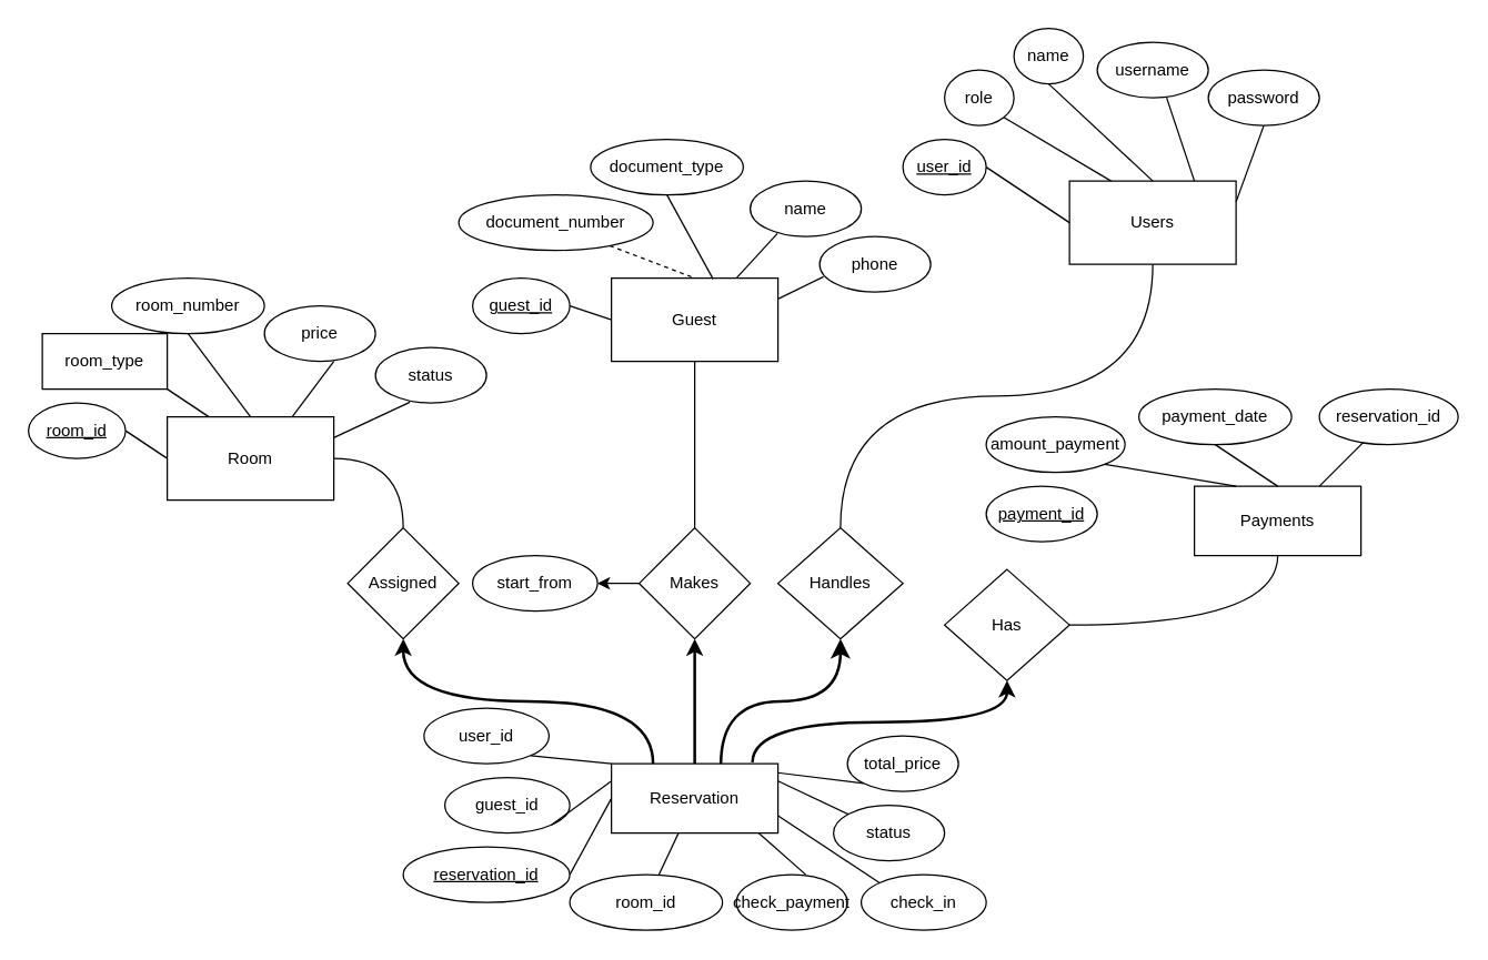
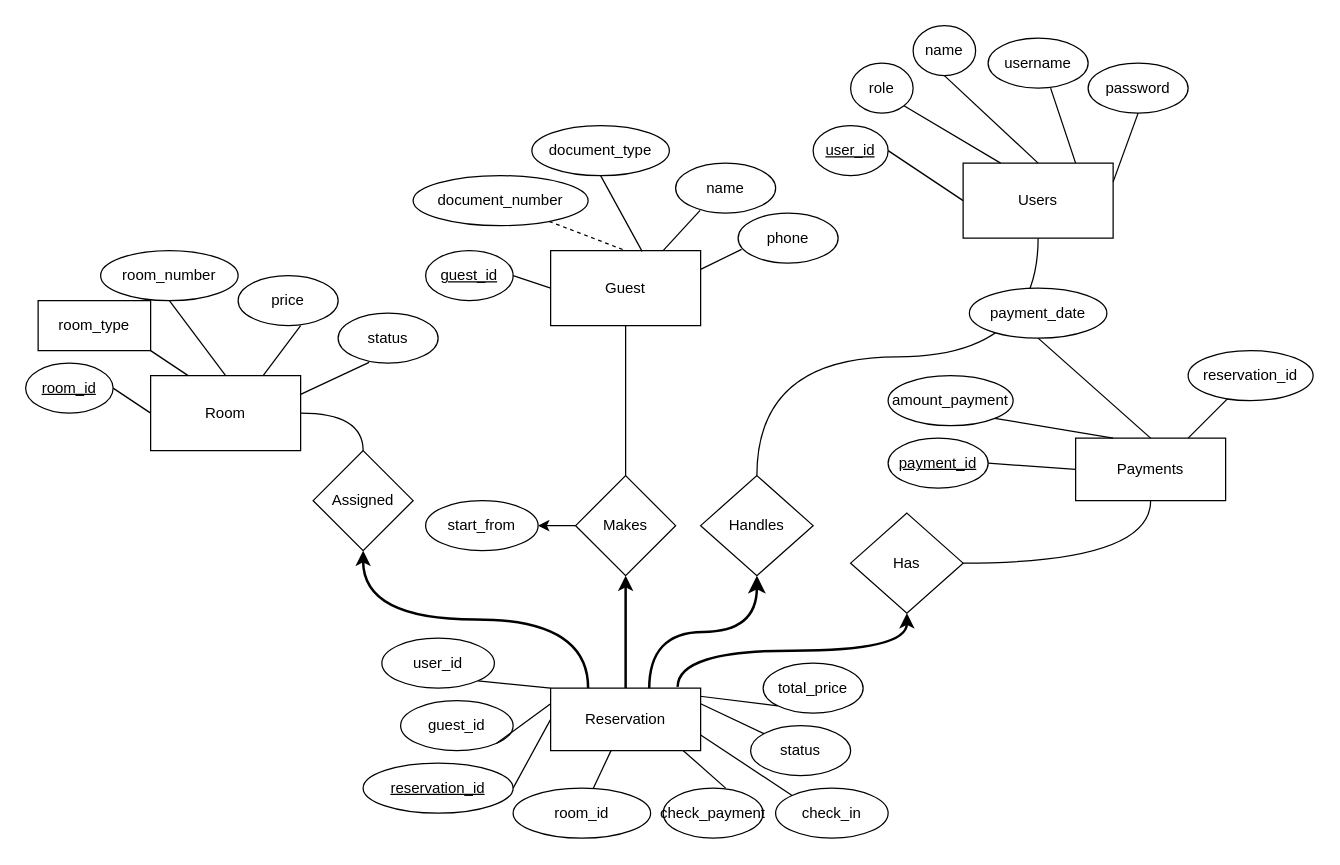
  <mxCell id="0" />
  <mxCell id="1" parent="0" />
  <mxCell id="2" style="edgeStyle=orthogonalEdgeStyle;rounded=0;orthogonalLoop=1;jettySize=auto;html=1;exitX=0.5;exitY=1;exitDx=0;exitDy=0;entryX=0.5;entryY=0;entryDx=0;entryDy=0;curved=1;endArrow=none;startFill=0;" parent="1" source="3" target="69" edge="1"><mxGeometry relative="1" as="geometry" /></mxCell>
  <mxCell id="3" value="Users" style="rounded=0;whiteSpace=wrap;html=1;" parent="1" vertex="1"><mxGeometry x="770" y="130" width="120" height="60" as="geometry" /></mxCell>
  <mxCell id="4" value="user_id" style="ellipse;whiteSpace=wrap;html=1;fontStyle=4" parent="1" vertex="1"><mxGeometry x="650" y="100" width="60" height="40" as="geometry" /></mxCell>
  <mxCell id="5" value="name" style="ellipse;whiteSpace=wrap;html=1;fontStyle=0" parent="1" vertex="1"><mxGeometry x="730" y="20" width="50" height="40" as="geometry" /></mxCell>
  <mxCell id="6" value="username" style="ellipse;whiteSpace=wrap;html=1;fontStyle=0" parent="1" vertex="1"><mxGeometry x="790" y="30" width="80" height="40" as="geometry" /></mxCell>
  <mxCell id="7" value="password" style="ellipse;whiteSpace=wrap;html=1;fontStyle=0" parent="1" vertex="1"><mxGeometry x="870" y="50" width="80" height="40" as="geometry" /></mxCell>
  <mxCell id="8" value="role" style="ellipse;whiteSpace=wrap;html=1;fontStyle=0" parent="1" vertex="1"><mxGeometry x="680" y="50" width="50" height="40" as="geometry" /></mxCell>
  <mxCell id="9" value="" style="endArrow=none;html=1;rounded=0;exitX=1;exitY=0.25;exitDx=0;exitDy=0;" parent="1" source="3" edge="1"><mxGeometry width="50" height="50" relative="1" as="geometry"><mxPoint x="860" y="140" as="sourcePoint" /><mxPoint x="910" y="90" as="targetPoint" /></mxGeometry></mxCell>
  <mxCell id="10" value="" style="endArrow=none;html=1;rounded=0;exitX=0.75;exitY=0;exitDx=0;exitDy=0;" parent="1" source="3" edge="1"><mxGeometry width="50" height="50" relative="1" as="geometry"><mxPoint x="790" y="95" as="sourcePoint" /><mxPoint x="840" y="70" as="targetPoint" /></mxGeometry></mxCell>
  <mxCell id="11" value="" style="endArrow=none;html=1;rounded=0;exitX=0.5;exitY=1;exitDx=0;exitDy=0;entryX=0.5;entryY=0;entryDx=0;entryDy=0;" parent="1" source="5" target="3" edge="1"><mxGeometry width="50" height="50" relative="1" as="geometry"><mxPoint x="840" y="110" as="sourcePoint" /><mxPoint x="850" y="80" as="targetPoint" /></mxGeometry></mxCell>
  <mxCell id="12" value="" style="endArrow=none;html=1;rounded=0;exitX=1;exitY=1;exitDx=0;exitDy=0;entryX=0.25;entryY=0;entryDx=0;entryDy=0;" parent="1" source="8" target="3" edge="1"><mxGeometry width="50" height="50" relative="1" as="geometry"><mxPoint x="765" y="70" as="sourcePoint" /><mxPoint x="810" y="110" as="targetPoint" /></mxGeometry></mxCell>
  <mxCell id="13" value="" style="endArrow=none;html=1;rounded=0;exitX=1;exitY=0.5;exitDx=0;exitDy=0;entryX=0;entryY=0.5;entryDx=0;entryDy=0;" parent="1" source="4" target="3" edge="1"><mxGeometry width="50" height="50" relative="1" as="geometry"><mxPoint x="733" y="94" as="sourcePoint" /><mxPoint x="780" y="110" as="targetPoint" /></mxGeometry></mxCell>
  <mxCell id="14" style="edgeStyle=orthogonalEdgeStyle;rounded=0;orthogonalLoop=1;jettySize=auto;html=1;exitX=1;exitY=0.5;exitDx=0;exitDy=0;entryX=0.5;entryY=0;entryDx=0;entryDy=0;curved=1;endArrow=none;startFill=0;" parent="1" source="15" target="68" edge="1"><mxGeometry relative="1" as="geometry" /></mxCell>
  <mxCell id="15" value="Room" style="rounded=0;whiteSpace=wrap;html=1;" parent="1" vertex="1"><mxGeometry x="120" y="300" width="120" height="60" as="geometry" /></mxCell>
  <mxCell id="16" value="room_id" style="ellipse;whiteSpace=wrap;html=1;fontStyle=4" parent="1" vertex="1"><mxGeometry x="20" y="290" width="70" height="40" as="geometry" /></mxCell>
  <mxCell id="17" value="room_number" style="ellipse;whiteSpace=wrap;html=1;fontStyle=0" parent="1" vertex="1"><mxGeometry x="80" y="200" width="110" height="40" as="geometry" /></mxCell>
  <mxCell id="18" value="price" style="ellipse;whiteSpace=wrap;html=1;fontStyle=0" parent="1" vertex="1"><mxGeometry x="190" y="220" width="80" height="40" as="geometry" /></mxCell>
  <mxCell id="19" value="status" style="ellipse;whiteSpace=wrap;html=1;fontStyle=0" parent="1" vertex="1"><mxGeometry x="270" y="250" width="80" height="40" as="geometry" /></mxCell>
  <mxCell id="20" value="room_type" style="whiteSpace=wrap;html=1;fontStyle=0;rounded=0;" parent="1" vertex="1"><mxGeometry x="30" y="240" width="90" height="40" as="geometry" /></mxCell>
  <mxCell id="21" value="" style="endArrow=none;html=1;rounded=0;exitX=1;exitY=0.25;exitDx=0;exitDy=0;entryX=0.31;entryY=0.985;entryDx=0;entryDy=0;entryPerimeter=0;" parent="1" source="15" target="19" edge="1"><mxGeometry width="50" height="50" relative="1" as="geometry"><mxPoint x="260" y="330" as="sourcePoint" /><mxPoint x="300" y="280" as="targetPoint" /></mxGeometry></mxCell>
  <mxCell id="22" value="" style="endArrow=none;html=1;rounded=0;exitX=0.75;exitY=0;exitDx=0;exitDy=0;" parent="1" source="15" edge="1"><mxGeometry width="50" height="50" relative="1" as="geometry"><mxPoint x="190" y="285" as="sourcePoint" /><mxPoint x="240" y="260" as="targetPoint" /></mxGeometry></mxCell>
  <mxCell id="23" value="" style="endArrow=none;html=1;rounded=0;exitX=0.5;exitY=1;exitDx=0;exitDy=0;entryX=0.5;entryY=0;entryDx=0;entryDy=0;" parent="1" source="17" target="15" edge="1"><mxGeometry width="50" height="50" relative="1" as="geometry"><mxPoint x="240" y="300" as="sourcePoint" /><mxPoint x="250" y="270" as="targetPoint" /></mxGeometry></mxCell>
  <mxCell id="24" value="" style="endArrow=none;html=1;rounded=0;exitX=1;exitY=1;exitDx=0;exitDy=0;entryX=0.25;entryY=0;entryDx=0;entryDy=0;" parent="1" source="20" target="15" edge="1"><mxGeometry width="50" height="50" relative="1" as="geometry"><mxPoint x="116.715" y="274.188" as="sourcePoint" /><mxPoint x="210" y="300" as="targetPoint" /></mxGeometry></mxCell>
  <mxCell id="25" value="" style="endArrow=none;html=1;rounded=0;exitX=1;exitY=0.5;exitDx=0;exitDy=0;entryX=0;entryY=0.5;entryDx=0;entryDy=0;" parent="1" source="16" target="15" edge="1"><mxGeometry width="50" height="50" relative="1" as="geometry"><mxPoint x="133" y="284" as="sourcePoint" /><mxPoint x="180" y="300" as="targetPoint" /></mxGeometry></mxCell>
  <mxCell id="26" style="edgeStyle=orthogonalEdgeStyle;rounded=0;orthogonalLoop=1;jettySize=auto;html=1;exitX=0.5;exitY=1;exitDx=0;exitDy=0;curved=1;endArrow=none;startFill=0;" parent="1" source="27" target="67" edge="1"><mxGeometry relative="1" as="geometry" /></mxCell>
  <mxCell id="27" value="Guest" style="rounded=0;whiteSpace=wrap;html=1;" parent="1" vertex="1"><mxGeometry x="440" y="200" width="120" height="60" as="geometry" /></mxCell>
  <mxCell id="28" value="guest_id" style="ellipse;whiteSpace=wrap;html=1;fontStyle=4" parent="1" vertex="1"><mxGeometry x="340" y="200" width="70" height="40" as="geometry" /></mxCell>
  <mxCell id="29" value="document_number" style="ellipse;whiteSpace=wrap;html=1;fontStyle=0" parent="1" vertex="1"><mxGeometry x="330" y="140" width="140" height="40" as="geometry" /></mxCell>
  <mxCell id="30" value="name" style="ellipse;whiteSpace=wrap;html=1;fontStyle=0" parent="1" vertex="1"><mxGeometry x="540" y="130" width="80" height="40" as="geometry" /></mxCell>
  <mxCell id="31" value="phone" style="ellipse;whiteSpace=wrap;html=1;fontStyle=0" parent="1" vertex="1"><mxGeometry x="590" y="170" width="80" height="40" as="geometry" /></mxCell>
  <mxCell id="32" value="" style="endArrow=none;html=1;rounded=0;exitX=1;exitY=0.25;exitDx=0;exitDy=0;entryX=0.035;entryY=0.725;entryDx=0;entryDy=0;entryPerimeter=0;" parent="1" source="27" target="31" edge="1"><mxGeometry width="50" height="50" relative="1" as="geometry"><mxPoint x="560" y="240" as="sourcePoint" /><mxPoint x="610" y="190" as="targetPoint" /></mxGeometry></mxCell>
  <mxCell id="33" value="" style="endArrow=none;html=1;rounded=0;exitX=0.75;exitY=0;exitDx=0;exitDy=0;entryX=0.245;entryY=0.945;entryDx=0;entryDy=0;entryPerimeter=0;" parent="1" source="27" target="30" edge="1"><mxGeometry width="50" height="50" relative="1" as="geometry"><mxPoint x="490" y="195" as="sourcePoint" /><mxPoint x="540" y="170" as="targetPoint" /></mxGeometry></mxCell>
  <mxCell id="34" value="" style="endArrow=none;html=1;rounded=0;exitX=0.777;exitY=0.915;exitDx=0;exitDy=0;entryX=0.5;entryY=0;entryDx=0;entryDy=0;exitPerimeter=0;dashed=1;" parent="1" source="29" target="27" edge="1"><mxGeometry width="50" height="50" relative="1" as="geometry"><mxPoint x="540" y="210" as="sourcePoint" /><mxPoint x="550" y="180" as="targetPoint" /></mxGeometry></mxCell>
  <mxCell id="35" value="" style="endArrow=none;html=1;rounded=0;exitX=1;exitY=0.5;exitDx=0;exitDy=0;entryX=0;entryY=0.5;entryDx=0;entryDy=0;" parent="1" source="28" target="27" edge="1"><mxGeometry width="50" height="50" relative="1" as="geometry"><mxPoint x="433" y="194" as="sourcePoint" /><mxPoint x="480" y="210" as="targetPoint" /></mxGeometry></mxCell>
  <mxCell id="36" value="Payments " style="rounded=0;whiteSpace=wrap;html=1;" parent="1" vertex="1"><mxGeometry x="860" y="350" width="120" height="50" as="geometry" /></mxCell>
  <mxCell id="37" value="payment_id" style="ellipse;whiteSpace=wrap;html=1;fontStyle=4" parent="1" vertex="1"><mxGeometry x="710" y="350" width="80" height="40" as="geometry" /></mxCell>
- <mxCell id="38" value="payment_date" style="ellipse;whiteSpace=wrap;html=1;fontStyle=0" parent="1" vertex="1"><mxGeometry x="820" y="280" width="110" height="40" as="geometry" /></mxCell>
+ <mxCell id="38" value="payment_date" style="ellipse;whiteSpace=wrap;html=1;fontStyle=0" parent="1" vertex="1"><mxGeometry x="775" y="230" width="110" height="40" as="geometry" /></mxCell>
  <mxCell id="39" value="reservation_id" style="ellipse;whiteSpace=wrap;html=1;fontStyle=0" parent="1" vertex="1"><mxGeometry x="950" y="280" width="100" height="40" as="geometry" /></mxCell>
  <mxCell id="40" value="amount_payment " style="ellipse;whiteSpace=wrap;html=1;fontStyle=0" parent="1" vertex="1"><mxGeometry x="710" y="300" width="100" height="40" as="geometry" /></mxCell>
  <mxCell id="41" value="" style="endArrow=none;html=1;rounded=0;exitX=0.75;exitY=0;exitDx=0;exitDy=0;" parent="1" source="36" target="39" edge="1"><mxGeometry width="50" height="50" relative="1" as="geometry"><mxPoint x="870" y="335" as="sourcePoint" /><mxPoint x="920" y="310" as="targetPoint" /></mxGeometry></mxCell>
  <mxCell id="42" value="" style="endArrow=none;html=1;rounded=0;exitX=0.5;exitY=1;exitDx=0;exitDy=0;entryX=0.5;entryY=0;entryDx=0;entryDy=0;" parent="1" source="38" target="36" edge="1"><mxGeometry width="50" height="50" relative="1" as="geometry"><mxPoint x="920" y="350" as="sourcePoint" /><mxPoint x="930" y="320" as="targetPoint" /></mxGeometry></mxCell>
  <mxCell id="43" value="" style="endArrow=none;html=1;rounded=0;exitX=1;exitY=1;exitDx=0;exitDy=0;entryX=0.25;entryY=0;entryDx=0;entryDy=0;" parent="1" source="40" target="36" edge="1"><mxGeometry width="50" height="50" relative="1" as="geometry"><mxPoint x="845" y="310" as="sourcePoint" /><mxPoint x="890" y="350" as="targetPoint" /></mxGeometry></mxCell>
+ <mxCell id="44" value="" style="endArrow=none;html=1;rounded=0;exitX=1;exitY=0.5;exitDx=0;exitDy=0;entryX=0;entryY=0.5;entryDx=0;entryDy=0;" parent="1" source="37" target="36" edge="1"><mxGeometry width="50" height="50" relative="1" as="geometry"><mxPoint x="813" y="334" as="sourcePoint" /><mxPoint x="860" y="350" as="targetPoint" /></mxGeometry></mxCell>
  <mxCell id="45" style="edgeStyle=orthogonalEdgeStyle;rounded=0;orthogonalLoop=1;jettySize=auto;html=1;exitX=0.657;exitY=0.02;exitDx=0;exitDy=0;entryX=0.5;entryY=1;entryDx=0;entryDy=0;curved=1;exitPerimeter=0;endSize=8;strokeColor=default;strokeWidth=2;" edge="1" parent="1" source="49" target="69"><mxGeometry relative="1" as="geometry" /></mxCell>
  <mxCell id="46" style="edgeStyle=orthogonalEdgeStyle;rounded=0;orthogonalLoop=1;jettySize=auto;html=1;exitX=0.5;exitY=0;exitDx=0;exitDy=0;entryX=0.5;entryY=1;entryDx=0;entryDy=0;strokeWidth=2;" edge="1" parent="1" source="49" target="67"><mxGeometry relative="1" as="geometry" /></mxCell>
  <mxCell id="47" style="edgeStyle=orthogonalEdgeStyle;rounded=0;orthogonalLoop=1;jettySize=auto;html=1;exitX=0.25;exitY=0;exitDx=0;exitDy=0;entryX=0.5;entryY=1;entryDx=0;entryDy=0;curved=1;strokeWidth=2;" edge="1" parent="1" source="49" target="68"><mxGeometry relative="1" as="geometry" /></mxCell>
  <mxCell id="48" style="edgeStyle=orthogonalEdgeStyle;rounded=0;orthogonalLoop=1;jettySize=auto;html=1;exitX=0.847;exitY=-0.02;exitDx=0;exitDy=0;curved=1;strokeWidth=2;exitPerimeter=0;" edge="1" parent="1" source="49" target="71"><mxGeometry relative="1" as="geometry" /></mxCell>
  <mxCell id="49" value="Reservation" style="rounded=0;whiteSpace=wrap;html=1;" parent="1" vertex="1"><mxGeometry x="440" y="550" width="120" height="50" as="geometry" /></mxCell>
  <mxCell id="50" value="reservation_id" style="ellipse;whiteSpace=wrap;html=1;fontStyle=4" parent="1" vertex="1"><mxGeometry x="290" y="610" width="120" height="40" as="geometry" /></mxCell>
  <mxCell id="51" value="room_id" style="ellipse;whiteSpace=wrap;html=1;fontStyle=0" parent="1" vertex="1"><mxGeometry x="410" y="630" width="110" height="40" as="geometry" /></mxCell>
  <mxCell id="52" value="check_payment" style="ellipse;whiteSpace=wrap;html=1;fontStyle=0" parent="1" vertex="1"><mxGeometry x="530" y="630" width="80" height="40" as="geometry" /></mxCell>
  <mxCell id="53" value="status" style="ellipse;whiteSpace=wrap;html=1;fontStyle=0" parent="1" vertex="1"><mxGeometry x="600" y="580" width="80" height="40" as="geometry" /></mxCell>
  <mxCell id="54" value="guest_id" style="ellipse;whiteSpace=wrap;html=1;fontStyle=0" parent="1" vertex="1"><mxGeometry x="320" y="560" width="90" height="40" as="geometry" /></mxCell>
  <mxCell id="55" value="" style="endArrow=none;html=1;rounded=0;exitX=1;exitY=0.25;exitDx=0;exitDy=0;" parent="1" source="49" target="53" edge="1"><mxGeometry width="50" height="50" relative="1" as="geometry"><mxPoint x="560" y="560" as="sourcePoint" /><mxPoint x="610" y="510" as="targetPoint" /></mxGeometry></mxCell>
  <mxCell id="56" value="" style="endArrow=none;html=1;rounded=0;exitX=0.883;exitY=0.997;exitDx=0;exitDy=0;exitPerimeter=0;" parent="1" source="49" edge="1"><mxGeometry width="50" height="50" relative="1" as="geometry"><mxPoint x="490" y="515" as="sourcePoint" /><mxPoint x="580" y="630" as="targetPoint" /></mxGeometry></mxCell>
  <mxCell id="57" value="" style="endArrow=none;html=1;rounded=0;" parent="1" source="51" target="49" edge="1"><mxGeometry width="50" height="50" relative="1" as="geometry"><mxPoint x="540" y="530" as="sourcePoint" /><mxPoint x="480" y="610" as="targetPoint" /></mxGeometry></mxCell>
  <mxCell id="58" value="" style="endArrow=none;html=1;rounded=0;exitX=1;exitY=1;exitDx=0;exitDy=0;entryX=0;entryY=0.25;entryDx=0;entryDy=0;" parent="1" source="54" target="49" edge="1"><mxGeometry width="50" height="50" relative="1" as="geometry"><mxPoint x="465" y="490" as="sourcePoint" /><mxPoint x="510" y="530" as="targetPoint" /></mxGeometry></mxCell>
  <mxCell id="59" value="" style="endArrow=none;html=1;rounded=0;exitX=1;exitY=0.5;exitDx=0;exitDy=0;entryX=0;entryY=0.5;entryDx=0;entryDy=0;" parent="1" source="50" target="49" edge="1"><mxGeometry width="50" height="50" relative="1" as="geometry"><mxPoint x="433" y="514" as="sourcePoint" /><mxPoint x="480" y="530" as="targetPoint" /></mxGeometry></mxCell>
  <mxCell id="60" value="user_id" style="ellipse;whiteSpace=wrap;html=1;fontStyle=0" parent="1" vertex="1"><mxGeometry x="305" y="510" width="90" height="40" as="geometry" /></mxCell>
  <mxCell id="61" value="check_in" style="ellipse;whiteSpace=wrap;html=1;fontStyle=0" parent="1" vertex="1"><mxGeometry x="620" y="630" width="90" height="40" as="geometry" /></mxCell>
  <mxCell id="62" value="" style="endArrow=none;html=1;rounded=0;exitX=1;exitY=1;exitDx=0;exitDy=0;entryX=0;entryY=0;entryDx=0;entryDy=0;" parent="1" source="60" target="49" edge="1"><mxGeometry width="50" height="50" relative="1" as="geometry"><mxPoint x="407" y="604" as="sourcePoint" /><mxPoint x="450" y="575" as="targetPoint" /></mxGeometry></mxCell>
  <mxCell id="63" value="" style="endArrow=none;html=1;rounded=0;exitX=0;exitY=0;exitDx=0;exitDy=0;entryX=1;entryY=0.75;entryDx=0;entryDy=0;" parent="1" source="61" target="49" edge="1"><mxGeometry width="50" height="50" relative="1" as="geometry"><mxPoint x="427" y="554" as="sourcePoint" /><mxPoint x="560" y="603" as="targetPoint" /></mxGeometry></mxCell>
  <mxCell id="64" value="total_price" style="ellipse;whiteSpace=wrap;html=1;fontStyle=0" parent="1" vertex="1"><mxGeometry x="610" y="530" width="80" height="40" as="geometry" /></mxCell>
  <mxCell id="65" value="" style="endArrow=none;html=1;rounded=0;exitX=0.997;exitY=0.13;exitDx=0;exitDy=0;entryX=0;entryY=1;entryDx=0;entryDy=0;exitPerimeter=0;" parent="1" source="49" target="64" edge="1"><mxGeometry width="50" height="50" relative="1" as="geometry"><mxPoint x="570" y="575" as="sourcePoint" /><mxPoint x="620" y="597" as="targetPoint" /></mxGeometry></mxCell>
  <mxCell id="66" style="edgeStyle=orthogonalEdgeStyle;rounded=0;orthogonalLoop=1;jettySize=auto;html=1;exitX=0;exitY=0.5;exitDx=0;exitDy=0;entryX=1;entryY=0.5;entryDx=0;entryDy=0;" edge="1" parent="1" source="67" target="74"><mxGeometry relative="1" as="geometry" /></mxCell>
  <mxCell id="67" value="Makes" style="rhombus;whiteSpace=wrap;html=1;" parent="1" vertex="1"><mxGeometry x="460" y="380" width="80" height="80" as="geometry" /></mxCell>
- <mxCell id="68" value="Assigned" style="rhombus;whiteSpace=wrap;html=1;" parent="1" vertex="1"><mxGeometry x="250" y="380" width="80" height="80" as="geometry" /></mxCell>
+ <mxCell id="68" value="Assigned" style="rhombus;whiteSpace=wrap;html=1;" parent="1" vertex="1"><mxGeometry x="250" y="360" width="80" height="80" as="geometry" /></mxCell>
  <mxCell id="69" value="Handles" style="rhombus;whiteSpace=wrap;html=1;" parent="1" vertex="1"><mxGeometry x="560" y="380" width="90" height="80" as="geometry" /></mxCell>
  <mxCell id="70" style="edgeStyle=orthogonalEdgeStyle;rounded=0;orthogonalLoop=1;jettySize=auto;html=1;exitX=1;exitY=0.5;exitDx=0;exitDy=0;entryX=0.5;entryY=1;entryDx=0;entryDy=0;curved=1;endArrow=none;startFill=0;" parent="1" source="71" target="36" edge="1"><mxGeometry relative="1" as="geometry" /></mxCell>
  <mxCell id="71" value="Has" style="rhombus;whiteSpace=wrap;html=1;" parent="1" vertex="1"><mxGeometry x="680" y="410" width="90" height="80" as="geometry" /></mxCell>
  <mxCell id="72" value="document_type" style="ellipse;whiteSpace=wrap;html=1;fontStyle=0" parent="1" vertex="1"><mxGeometry x="425" y="100" width="110" height="40" as="geometry" /></mxCell>
  <mxCell id="73" style="rounded=0;orthogonalLoop=1;jettySize=auto;html=1;exitX=0.61;exitY=0.01;exitDx=0;exitDy=0;entryX=0.5;entryY=1;entryDx=0;entryDy=0;endArrow=none;startFill=0;exitPerimeter=0;" parent="1" source="27" target="72" edge="1"><mxGeometry relative="1" as="geometry" /></mxCell>
  <mxCell id="74" value="start_from" style="ellipse;whiteSpace=wrap;html=1;fontStyle=0" vertex="1" parent="1"><mxGeometry x="340" y="400" width="90" height="40" as="geometry" /></mxCell>
